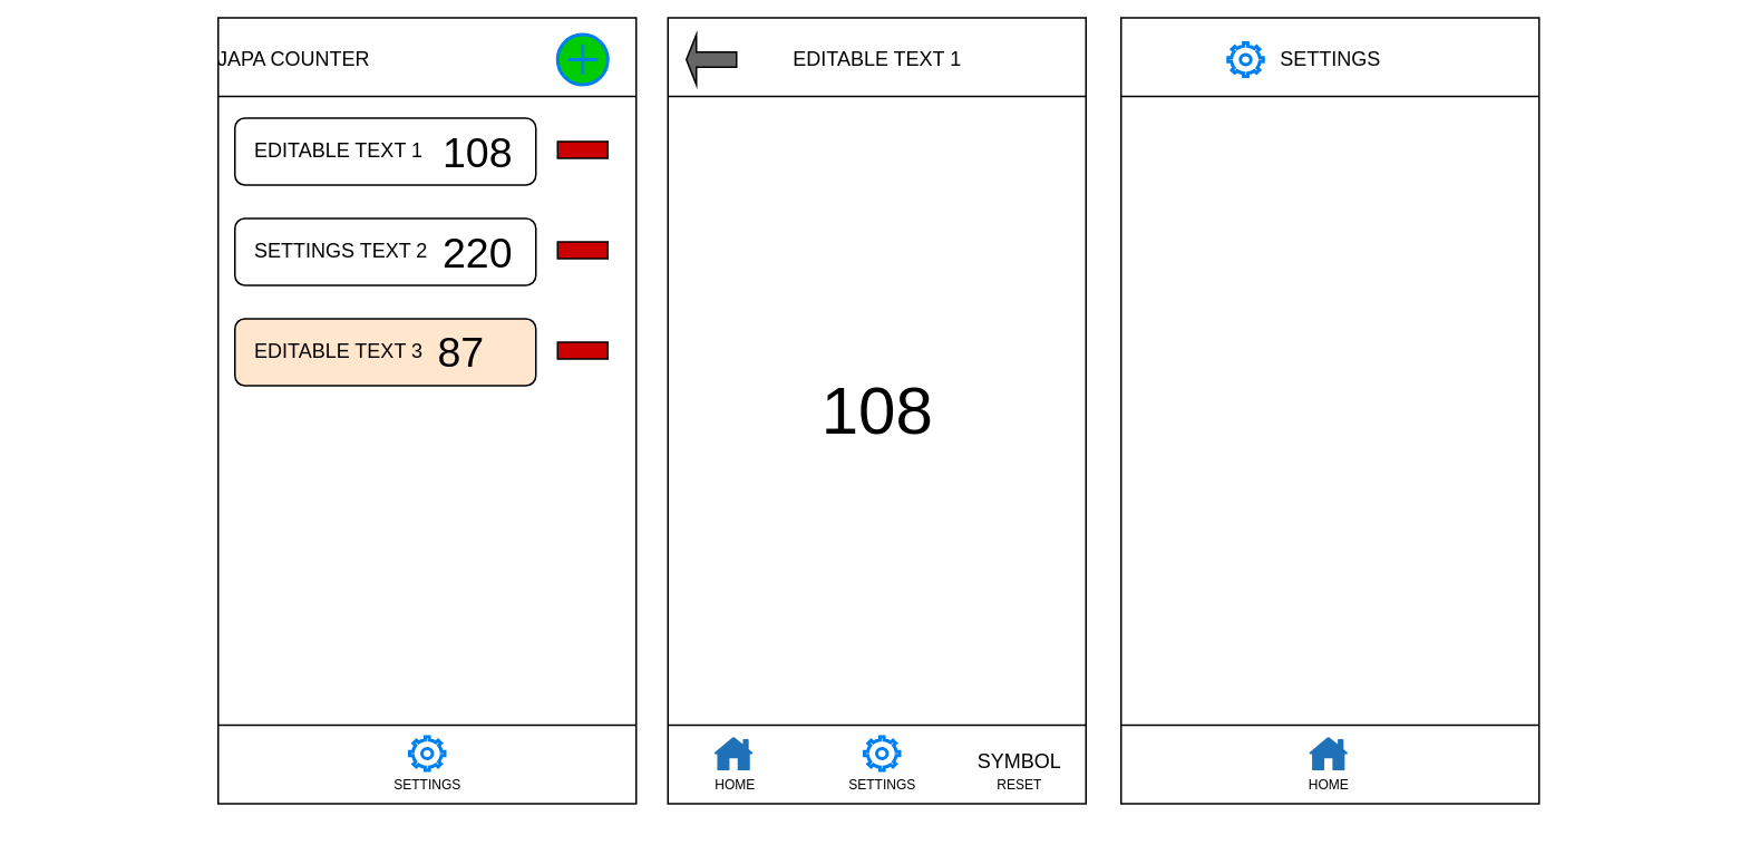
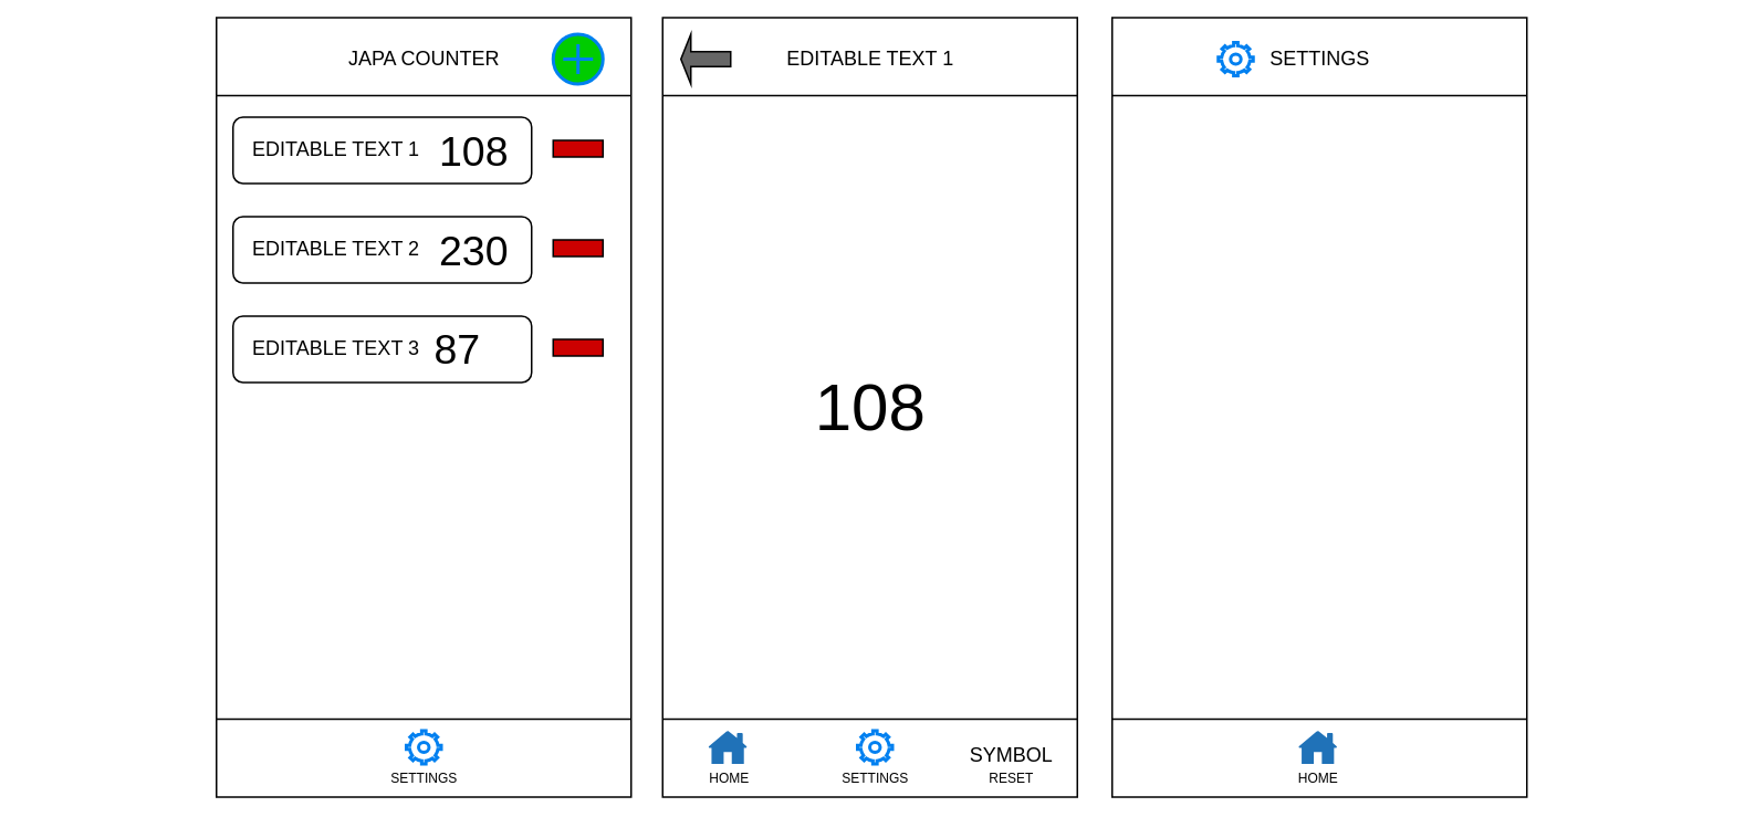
  <mxCell id="0" />
  <mxCell id="1" parent="0" />
  <mxCell id="2" value="" style="shape=process;whiteSpace=wrap;html=1;backgroundOutline=1;rotation=90;" vertex="1" parent="1"><mxGeometry x="20" y="120" width="470" height="250" as="geometry" /></mxCell>
  <mxCell id="3" value="" style="shape=process;whiteSpace=wrap;html=1;backgroundOutline=1;rotation=90;" vertex="1" parent="1"><mxGeometry x="289" y="120" width="470" height="250" as="geometry" /></mxCell>
  <mxCell id="4" value="" style="shape=process;whiteSpace=wrap;html=1;backgroundOutline=1;rotation=90;" vertex="1" parent="1"><mxGeometry x="560" y="120" width="470" height="250" as="geometry" /></mxCell>
- <mxCell id="5" value="JAPA COUNTER" style="text;html=1;align=center;verticalAlign=middle;resizable=0;points=[];autosize=1;strokeColor=none;fillColor=none;" vertex="1" parent="1"><mxGeometry x="120" y="20" width="110" height="30" as="geometry" /></mxCell>
+ <mxCell id="5" value="JAPA COUNTER" style="text;html=1;align=center;verticalAlign=middle;resizable=0;points=[];autosize=1;strokeColor=none;fillColor=none;" vertex="1" parent="1"><mxGeometry x="200" y="20" width="110" height="30" as="geometry" /></mxCell>
  <mxCell id="6" value="&amp;nbsp; &amp;nbsp;EDITABLE TEXT 1" style="rounded=1;whiteSpace=wrap;html=1;align=left;" vertex="1" parent="1"><mxGeometry x="140" y="70" width="180" height="40" as="geometry" /></mxCell>
  <mxCell id="7" value="" style="html=1;verticalLabelPosition=bottom;align=center;labelBackgroundColor=#ffffff;verticalAlign=top;strokeWidth=2;strokeColor=#0080F0;shadow=0;dashed=0;shape=mxgraph.ios7.icons.add;fillColor=#00CC00;" vertex="1" parent="1"><mxGeometry x="333" y="20" width="30" height="30" as="geometry" /></mxCell>
  <mxCell id="8" value="" style="whiteSpace=wrap;html=1;fillColor=#CC0000;" vertex="1" parent="1"><mxGeometry x="333" y="84" width="30" height="10" as="geometry" /></mxCell>
- <mxCell id="9" value="&amp;nbsp; &amp;nbsp;SETTINGS TEXT 2" style="rounded=1;whiteSpace=wrap;html=1;align=left;" vertex="1" parent="1"><mxGeometry x="140" y="130" width="180" height="40" as="geometry" /></mxCell>
+ <mxCell id="9" value="&amp;nbsp; &amp;nbsp;EDITABLE TEXT 2" style="rounded=1;whiteSpace=wrap;html=1;align=left;" vertex="1" parent="1"><mxGeometry x="140" y="130" width="180" height="40" as="geometry" /></mxCell>
  <mxCell id="10" value="" style="whiteSpace=wrap;html=1;fillColor=#CC0000;strokeColor=default;align=center;verticalAlign=middle;fontFamily=Helvetica;fontSize=12;fontColor=default;" vertex="1" parent="1"><mxGeometry x="333" y="144" width="30" height="10" as="geometry" /></mxCell>
- <mxCell id="11" value="&amp;nbsp; &amp;nbsp;EDITABLE TEXT 3" style="rounded=1;whiteSpace=wrap;html=1;align=left;fillColor=#ffe6cc;" vertex="1" parent="1"><mxGeometry x="140" y="190" width="180" height="40" as="geometry" /></mxCell>
+ <mxCell id="11" value="&amp;nbsp; &amp;nbsp;EDITABLE TEXT 3" style="rounded=1;whiteSpace=wrap;html=1;align=left;" vertex="1" parent="1"><mxGeometry x="140" y="190" width="180" height="40" as="geometry" /></mxCell>
  <mxCell id="12" value="" style="whiteSpace=wrap;html=1;fillColor=#CC0000;strokeColor=default;align=center;verticalAlign=middle;fontFamily=Helvetica;fontSize=12;fontColor=default;" vertex="1" parent="1"><mxGeometry x="333" y="204" width="30" height="10" as="geometry" /></mxCell>
  <mxCell id="13" value="EDITABLE TEXT 1" style="text;html=1;align=center;verticalAlign=middle;resizable=0;points=[];autosize=1;strokeColor=none;fillColor=none;" vertex="1" parent="1"><mxGeometry x="464" y="20" width="120" height="30" as="geometry" /></mxCell>
  <mxCell id="14" value="&lt;font style=&quot;font-size: 40px;&quot;&gt;108&lt;/font&gt;" style="text;html=1;align=center;verticalAlign=middle;resizable=0;points=[];autosize=1;strokeColor=none;fillColor=none;" vertex="1" parent="1"><mxGeometry x="479" y="214" width="90" height="60" as="geometry" /></mxCell>
  <mxCell id="15" value="&lt;font style=&quot;font-size: 25px;&quot;&gt;108&lt;/font&gt;" style="text;html=1;align=center;verticalAlign=middle;resizable=0;points=[];autosize=1;strokeColor=none;fillColor=none;" vertex="1" parent="1"><mxGeometry x="250" y="70" width="70" height="40" as="geometry" /></mxCell>
- <mxCell id="16" value="&lt;font style=&quot;font-size: 25px;&quot;&gt;220&lt;/font&gt;" style="text;html=1;align=center;verticalAlign=middle;resizable=0;points=[];autosize=1;strokeColor=none;fillColor=none;" vertex="1" parent="1"><mxGeometry x="250" y="130" width="70" height="40" as="geometry" /></mxCell>
+ <mxCell id="16" value="&lt;font style=&quot;font-size: 25px;&quot;&gt;230&lt;/font&gt;" style="text;html=1;align=center;verticalAlign=middle;resizable=0;points=[];autosize=1;strokeColor=none;fillColor=none;" vertex="1" parent="1"><mxGeometry x="250" y="130" width="70" height="40" as="geometry" /></mxCell>
  <mxCell id="17" value="&lt;font style=&quot;font-size: 25px;&quot;&gt;87&lt;/font&gt;" style="text;html=1;align=center;verticalAlign=middle;resizable=0;points=[];autosize=1;strokeColor=none;fillColor=none;" vertex="1" parent="1"><mxGeometry x="250" y="189" width="50" height="40" as="geometry" /></mxCell>
  <mxCell id="18" value="" style="shape=singleArrow;direction=west;whiteSpace=wrap;html=1;fillColor=#666666;" vertex="1" parent="1"><mxGeometry x="410" y="20" width="30" height="30" as="geometry" /></mxCell>
  <mxCell id="19" value="&lt;font style=&quot;font-size: 8px;&quot;&gt;RESET&lt;/font&gt;" style="text;html=1;align=center;verticalAlign=middle;resizable=0;points=[];autosize=1;strokeColor=none;fillColor=none;" vertex="1" parent="1"><mxGeometry x="584" y="453" width="50" height="30" as="geometry" /></mxCell>
  <mxCell id="20" value="&lt;font style=&quot;font-size: 8px;&quot;&gt;HOME&lt;/font&gt;" style="text;html=1;align=center;verticalAlign=middle;resizable=0;points=[];autosize=1;strokeColor=none;fillColor=none;" vertex="1" parent="1"><mxGeometry x="414" y="453" width="50" height="30" as="geometry" /></mxCell>
  <mxCell id="21" value="SYMBOL" style="text;html=1;align=center;verticalAlign=middle;resizable=0;points=[];autosize=1;strokeColor=none;fillColor=none;" vertex="1" parent="1"><mxGeometry x="574" y="440" width="70" height="30" as="geometry" /></mxCell>
  <mxCell id="22" value="&lt;font style=&quot;font-size: 8px;&quot;&gt;SETTINGS&lt;/font&gt;" style="text;html=1;align=center;verticalAlign=middle;resizable=0;points=[];autosize=1;strokeColor=none;fillColor=none;" vertex="1" parent="1"><mxGeometry x="497" y="453" width="60" height="30" as="geometry" /></mxCell>
  <mxCell id="23" value="&lt;font style=&quot;font-size: 8px;&quot;&gt;SETTINGS&lt;/font&gt;" style="text;html=1;align=center;verticalAlign=middle;resizable=0;points=[];autosize=1;strokeColor=none;fillColor=none;" vertex="1" parent="1"><mxGeometry x="225" y="453" width="60" height="30" as="geometry" /></mxCell>
  <mxCell id="24" value="&lt;font style=&quot;font-size: 8px;&quot;&gt;HOME&lt;/font&gt;" style="text;html=1;align=center;verticalAlign=middle;resizable=0;points=[];autosize=1;strokeColor=none;fillColor=none;" vertex="1" parent="1"><mxGeometry x="769" y="453" width="50" height="30" as="geometry" /></mxCell>
  <mxCell id="25" value="SETTINGS" style="text;html=1;align=center;verticalAlign=middle;resizable=0;points=[];autosize=1;strokeColor=none;fillColor=none;" vertex="1" parent="1"><mxGeometry x="755" y="20" width="80" height="30" as="geometry" /></mxCell>
  <mxCell id="26" value="" style="html=1;verticalLabelPosition=bottom;align=center;labelBackgroundColor=#ffffff;verticalAlign=top;strokeWidth=2;strokeColor=#0080F0;shadow=0;dashed=0;shape=mxgraph.ios7.icons.settings;" vertex="1" parent="1"><mxGeometry x="516.5" y="440" width="21" height="20" as="geometry" /></mxCell>
  <mxCell id="27" value="" style="html=1;verticalLabelPosition=bottom;align=center;labelBackgroundColor=#ffffff;verticalAlign=top;strokeWidth=2;strokeColor=#0080F0;shadow=0;dashed=0;shape=mxgraph.ios7.icons.settings;" vertex="1" parent="1"><mxGeometry x="734" y="25" width="21" height="20" as="geometry" /></mxCell>
  <mxCell id="28" value="" style="sketch=0;pointerEvents=1;shadow=0;dashed=0;html=1;strokeColor=none;labelPosition=center;verticalLabelPosition=bottom;verticalAlign=top;outlineConnect=0;align=center;shape=mxgraph.office.concepts.home;fillColor=#2072B8;" vertex="1" parent="1"><mxGeometry x="426.5" y="440" width="23.5" height="20" as="geometry" /></mxCell>
  <mxCell id="29" value="" style="sketch=0;pointerEvents=1;shadow=0;dashed=0;html=1;strokeColor=none;labelPosition=center;verticalLabelPosition=bottom;verticalAlign=top;outlineConnect=0;align=center;shape=mxgraph.office.concepts.home;fillColor=#2072B8;" vertex="1" parent="1"><mxGeometry x="782.25" y="440" width="23.5" height="20" as="geometry" /></mxCell>
  <mxCell id="30" value="" style="html=1;verticalLabelPosition=bottom;align=center;labelBackgroundColor=#ffffff;verticalAlign=top;strokeWidth=2;strokeColor=#0080F0;shadow=0;dashed=0;shape=mxgraph.ios7.icons.settings;" vertex="1" parent="1"><mxGeometry x="244.5" y="440" width="21" height="20" as="geometry" /></mxCell>
